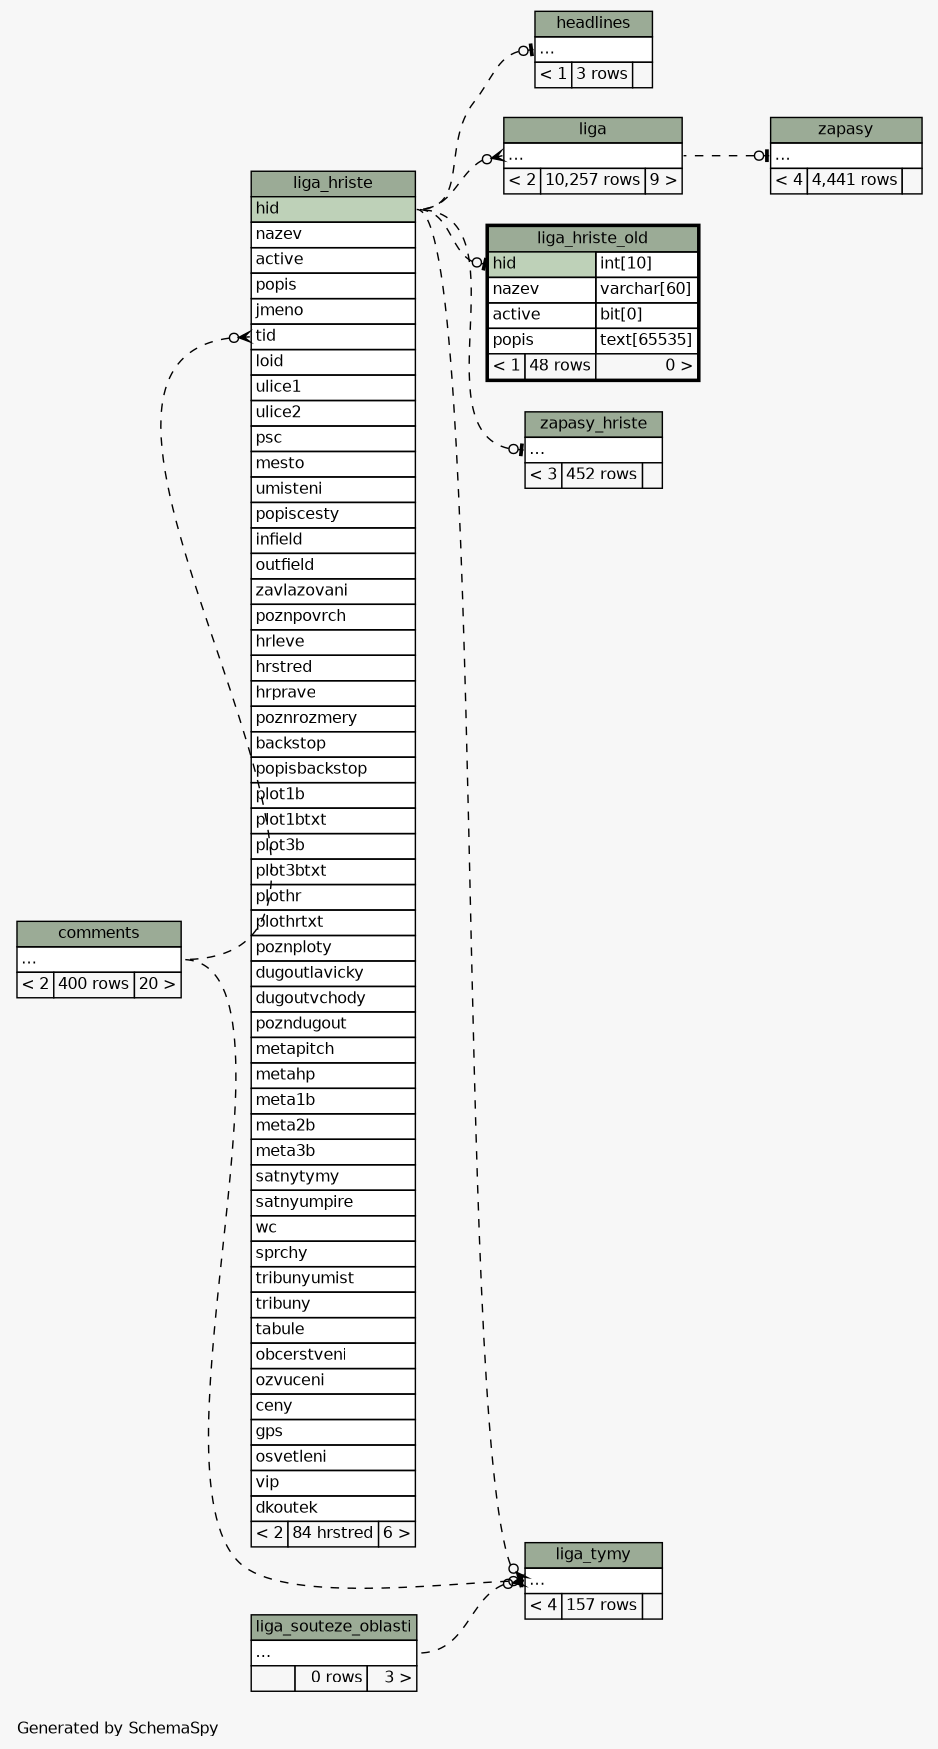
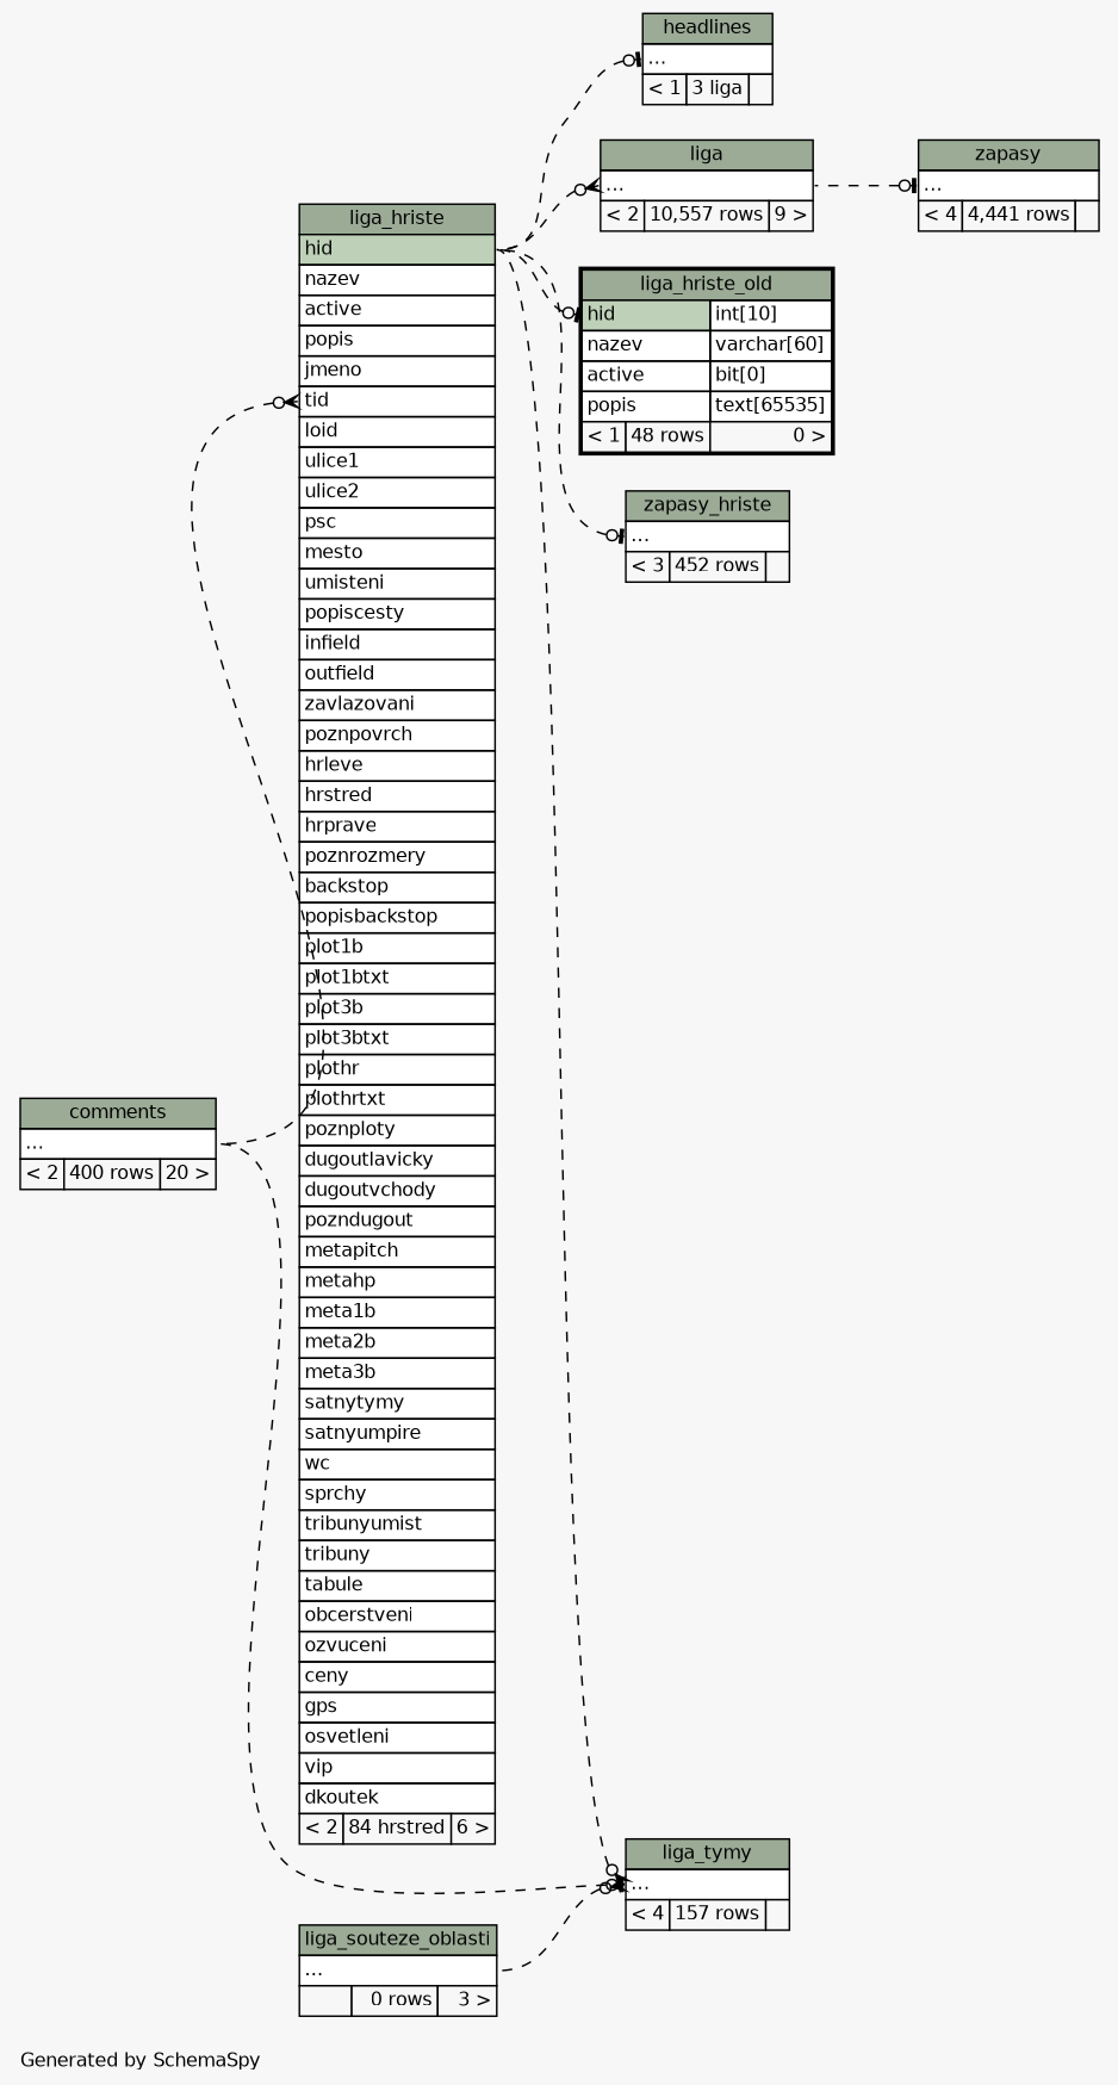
  digraph {
    bgcolor="#f7f7f7"
    fontname=Helvetica
    fontsize=11
    label="\nGenerated by SchemaSpy"
    labeljust=l
    nodesep=0.18
    rankdir=RL
    ranksep=0.46
    node [fontname=Helvetica fontsize=11 shape=plaintext]
    edge [arrowhead=none arrowsize=0.8 arrowtail=teeodot dir=back headport="hid:e" style=dashed tailport="elipses:w"]
-   n1 [label=<     <TABLE BORDER="0" CELLBORDER="1" CELLSPACING="0" BGCOLOR="#ffffff">       <TR><TD COLSPAN="3" BGCOLOR="#9bab96" ALIGN="CENTER">headlines</TD></TR>       <TR><TD PORT="elipses" COLSPAN="3" ALIGN="LEFT">...</TD></TR>       <TR><TD ALIGN="LEFT" BGCOLOR="#f7f7f7">&lt; 1</TD><TD ALIGN="RIGHT" BGCOLOR="#f7f7f7">3 rows</TD><TD ALIGN="RIGHT" BGCOLOR="#f7f7f7">  </TD></TR>     </TABLE>>]
+   n1 [label=<     <TABLE BORDER="0" CELLBORDER="1" CELLSPACING="0" BGCOLOR="#ffffff">       <TR><TD COLSPAN="3" BGCOLOR="#9bab96" ALIGN="CENTER">headlines</TD></TR>       <TR><TD PORT="elipses" COLSPAN="3" ALIGN="LEFT">...</TD></TR>       <TR><TD ALIGN="LEFT" BGCOLOR="#f7f7f7">&lt; 1</TD><TD ALIGN="RIGHT" BGCOLOR="#f7f7f7">3 liga</TD><TD ALIGN="RIGHT" BGCOLOR="#f7f7f7">  </TD></TR>     </TABLE>>]
    n2 [label=<     <TABLE BORDER="0" CELLBORDER="1" CELLSPACING="0" BGCOLOR="#ffffff">       <TR><TD COLSPAN="3" BGCOLOR="#9bab96" ALIGN="CENTER">liga_hriste</TD></TR>       <TR><TD PORT="hid" COLSPAN="3" BGCOLOR="#bed1b8" ALIGN="LEFT">hid</TD></TR>       <TR><TD PORT="nazev" COLSPAN="3" ALIGN="LEFT">nazev</TD></TR>       <TR><TD PORT="active" COLSPAN="3" ALIGN="LEFT">active</TD></TR>       <TR><TD PORT="popis" COLSPAN="3" ALIGN="LEFT">popis</TD></TR>       <TR><TD PORT="jmeno" COLSPAN="3" ALIGN="LEFT">jmeno</TD></TR>       <TR><TD PORT="tid" COLSPAN="3" ALIGN="LEFT">tid</TD></TR>       <TR><TD PORT="loid" COLSPAN="3" ALIGN="LEFT">loid</TD></TR>       <TR><TD PORT="ulice1" COLSPAN="3" ALIGN="LEFT">ulice1</TD></TR>       <TR><TD PORT="ulice2" COLSPAN="3" ALIGN="LEFT">ulice2</TD></TR>       <TR><TD PORT="psc" COLSPAN="3" ALIGN="LEFT">psc</TD></TR>       <TR><TD PORT="mesto" COLSPAN="3" ALIGN="LEFT">mesto</TD></TR>       <TR><TD PORT="umisteni" COLSPAN="3" ALIGN="LEFT">umisteni</TD></TR>       <TR><TD PORT="popiscesty" COLSPAN="3" ALIGN="LEFT">popiscesty</TD></TR>       <TR><TD PORT="infield" COLSPAN="3" ALIGN="LEFT">infield</TD></TR>       <TR><TD PORT="outfield" COLSPAN="3" ALIGN="LEFT">outfield</TD></TR>       <TR><TD PORT="zavlazovani" COLSPAN="3" ALIGN="LEFT">zavlazovani</TD></TR>       <TR><TD PORT="poznpovrch" COLSPAN="3" ALIGN="LEFT">poznpovrch</TD></TR>       <TR><TD PORT="hrleve" COLSPAN="3" ALIGN="LEFT">hrleve</TD></TR>       <TR><TD PORT="hrstred" COLSPAN="3" ALIGN="LEFT">hrstred</TD></TR>       <TR><TD PORT="hrprave" COLSPAN="3" ALIGN="LEFT">hrprave</TD></TR>       <TR><TD PORT="poznrozmery" COLSPAN="3" ALIGN="LEFT">poznrozmery</TD></TR>       <TR><TD PORT="backstop" COLSPAN="3" ALIGN="LEFT">backstop</TD></TR>       <TR><TD PORT="popisbackstop" COLSPAN="3" ALIGN="LEFT">popisbackstop</TD></TR>       <TR><TD PORT="plot1b" COLSPAN="3" ALIGN="LEFT">plot1b</TD></TR>       <TR><TD PORT="plot1btxt" COLSPAN="3" ALIGN="LEFT">plot1btxt</TD></TR>       <TR><TD PORT="plot3b" COLSPAN="3" ALIGN="LEFT">plot3b</TD></TR>       <TR><TD PORT="plot3btxt" COLSPAN="3" ALIGN="LEFT">plot3btxt</TD></TR>       <TR><TD PORT="plothr" COLSPAN="3" ALIGN="LEFT">plothr</TD></TR>       <TR><TD PORT="plothrtxt" COLSPAN="3" ALIGN="LEFT">plothrtxt</TD></TR>       <TR><TD PORT="poznploty" COLSPAN="3" ALIGN="LEFT">poznploty</TD></TR>       <TR><TD PORT="dugoutlavicky" COLSPAN="3" ALIGN="LEFT">dugoutlavicky</TD></TR>       <TR><TD PORT="dugoutvchody" COLSPAN="3" ALIGN="LEFT">dugoutvchody</TD></TR>       <TR><TD PORT="pozndugout" COLSPAN="3" ALIGN="LEFT">pozndugout</TD></TR>       <TR><TD PORT="metapitch" COLSPAN="3" ALIGN="LEFT">metapitch</TD></TR>       <TR><TD PORT="metahp" COLSPAN="3" ALIGN="LEFT">metahp</TD></TR>       <TR><TD PORT="meta1b" COLSPAN="3" ALIGN="LEFT">meta1b</TD></TR>       <TR><TD PORT="meta2b" COLSPAN="3" ALIGN="LEFT">meta2b</TD></TR>       <TR><TD PORT="meta3b" COLSPAN="3" ALIGN="LEFT">meta3b</TD></TR>       <TR><TD PORT="satnytymy" COLSPAN="3" ALIGN="LEFT">satnytymy</TD></TR>       <TR><TD PORT="satnyumpire" COLSPAN="3" ALIGN="LEFT">satnyumpire</TD></TR>       <TR><TD PORT="wc" COLSPAN="3" ALIGN="LEFT">wc</TD></TR>       <TR><TD PORT="sprchy" COLSPAN="3" ALIGN="LEFT">sprchy</TD></TR>       <TR><TD PORT="tribunyumist" COLSPAN="3" ALIGN="LEFT">tribunyumist</TD></TR>       <TR><TD PORT="tribuny" COLSPAN="3" ALIGN="LEFT">tribuny</TD></TR>       <TR><TD PORT="tabule" COLSPAN="3" ALIGN="LEFT">tabule</TD></TR>       <TR><TD PORT="obcerstveni" COLSPAN="3" ALIGN="LEFT">obcerstveni</TD></TR>       <TR><TD PORT="ozvuceni" COLSPAN="3" ALIGN="LEFT">ozvuceni</TD></TR>       <TR><TD PORT="ceny" COLSPAN="3" ALIGN="LEFT">ceny</TD></TR>       <TR><TD PORT="gps" COLSPAN="3" ALIGN="LEFT">gps</TD></TR>       <TR><TD PORT="osvetleni" COLSPAN="3" ALIGN="LEFT">osvetleni</TD></TR>       <TR><TD PORT="vip" COLSPAN="3" ALIGN="LEFT">vip</TD></TR>       <TR><TD PORT="dkoutek" COLSPAN="3" ALIGN="LEFT">dkoutek</TD></TR>       <TR><TD ALIGN="LEFT" BGCOLOR="#f7f7f7">&lt; 2</TD><TD ALIGN="RIGHT" BGCOLOR="#f7f7f7">84 hrstred</TD><TD ALIGN="RIGHT" BGCOLOR="#f7f7f7">6 &gt;</TD></TR>     </TABLE>>]
    n3 [label=<     <TABLE BORDER="0" CELLBORDER="1" CELLSPACING="0" BGCOLOR="#ffffff">       <TR><TD COLSPAN="3" BGCOLOR="#9bab96" ALIGN="CENTER">comments</TD></TR>       <TR><TD PORT="elipses" COLSPAN="3" ALIGN="LEFT">...</TD></TR>       <TR><TD ALIGN="LEFT" BGCOLOR="#f7f7f7">&lt; 2</TD><TD ALIGN="RIGHT" BGCOLOR="#f7f7f7">400 rows</TD><TD ALIGN="RIGHT" BGCOLOR="#f7f7f7">20 &gt;</TD></TR>     </TABLE>>]
    n4 [label=<     <TABLE BORDER="0" CELLBORDER="1" CELLSPACING="0" BGCOLOR="#ffffff">       <TR><TD COLSPAN="3" BGCOLOR="#9bab96" ALIGN="CENTER">liga_souteze_oblasti</TD></TR>       <TR><TD PORT="elipses" COLSPAN="3" ALIGN="LEFT">...</TD></TR>       <TR><TD ALIGN="LEFT" BGCOLOR="#f7f7f7">  </TD><TD ALIGN="RIGHT" BGCOLOR="#f7f7f7">0 rows</TD><TD ALIGN="RIGHT" BGCOLOR="#f7f7f7">3 &gt;</TD></TR>     </TABLE>>]
-   n5 [label=<     <TABLE BORDER="0" CELLBORDER="1" CELLSPACING="0" BGCOLOR="#ffffff">       <TR><TD COLSPAN="3" BGCOLOR="#9bab96" ALIGN="CENTER">liga</TD></TR>       <TR><TD PORT="elipses" COLSPAN="3" ALIGN="LEFT">...</TD></TR>       <TR><TD ALIGN="LEFT" BGCOLOR="#f7f7f7">&lt; 2</TD><TD ALIGN="RIGHT" BGCOLOR="#f7f7f7">10,257 rows</TD><TD ALIGN="RIGHT" BGCOLOR="#f7f7f7">9 &gt;</TD></TR>     </TABLE>>]
+   n5 [label=<     <TABLE BORDER="0" CELLBORDER="1" CELLSPACING="0" BGCOLOR="#ffffff">       <TR><TD COLSPAN="3" BGCOLOR="#9bab96" ALIGN="CENTER">liga</TD></TR>       <TR><TD PORT="elipses" COLSPAN="3" ALIGN="LEFT">...</TD></TR>       <TR><TD ALIGN="LEFT" BGCOLOR="#f7f7f7">&lt; 2</TD><TD ALIGN="RIGHT" BGCOLOR="#f7f7f7">10,557 rows</TD><TD ALIGN="RIGHT" BGCOLOR="#f7f7f7">9 &gt;</TD></TR>     </TABLE>>]
    n6 [label=<     <TABLE BORDER="2" CELLBORDER="1" CELLSPACING="0" BGCOLOR="#ffffff">       <TR><TD COLSPAN="3" BGCOLOR="#9bab96" ALIGN="CENTER">liga_hriste_old</TD></TR>       <TR><TD PORT="hid" COLSPAN="2" BGCOLOR="#bed1b8" ALIGN="LEFT">hid</TD><TD PORT="hid.type" ALIGN="LEFT">int[10]</TD></TR>       <TR><TD PORT="nazev" COLSPAN="2" ALIGN="LEFT">nazev</TD><TD PORT="nazev.type" ALIGN="LEFT">varchar[60]</TD></TR>       <TR><TD PORT="active" COLSPAN="2" ALIGN="LEFT">active</TD><TD PORT="active.type" ALIGN="LEFT">bit[0]</TD></TR>       <TR><TD PORT="popis" COLSPAN="2" ALIGN="LEFT">popis</TD><TD PORT="popis.type" ALIGN="LEFT">text[65535]</TD></TR>       <TR><TD ALIGN="LEFT" BGCOLOR="#f7f7f7">&lt; 1</TD><TD ALIGN="RIGHT" BGCOLOR="#f7f7f7">48 rows</TD><TD ALIGN="RIGHT" BGCOLOR="#f7f7f7">0 &gt;</TD></TR>     </TABLE>>]
    n7 [label=<     <TABLE BORDER="0" CELLBORDER="1" CELLSPACING="0" BGCOLOR="#ffffff">       <TR><TD COLSPAN="3" BGCOLOR="#9bab96" ALIGN="CENTER">liga_tymy</TD></TR>       <TR><TD PORT="elipses" COLSPAN="3" ALIGN="LEFT">...</TD></TR>       <TR><TD ALIGN="LEFT" BGCOLOR="#f7f7f7">&lt; 4</TD><TD ALIGN="RIGHT" BGCOLOR="#f7f7f7">157 rows</TD><TD ALIGN="RIGHT" BGCOLOR="#f7f7f7">  </TD></TR>     </TABLE>>]
    n8 [label=<     <TABLE BORDER="0" CELLBORDER="1" CELLSPACING="0" BGCOLOR="#ffffff">       <TR><TD COLSPAN="3" BGCOLOR="#9bab96" ALIGN="CENTER">zapasy</TD></TR>       <TR><TD PORT="elipses" COLSPAN="3" ALIGN="LEFT">...</TD></TR>       <TR><TD ALIGN="LEFT" BGCOLOR="#f7f7f7">&lt; 4</TD><TD ALIGN="RIGHT" BGCOLOR="#f7f7f7">4,441 rows</TD><TD ALIGN="RIGHT" BGCOLOR="#f7f7f7">  </TD></TR>     </TABLE>>]
    n9 [label=<     <TABLE BORDER="0" CELLBORDER="1" CELLSPACING="0" BGCOLOR="#ffffff">       <TR><TD COLSPAN="3" BGCOLOR="#9bab96" ALIGN="CENTER">zapasy_hriste</TD></TR>       <TR><TD PORT="elipses" COLSPAN="3" ALIGN="LEFT">...</TD></TR>       <TR><TD ALIGN="LEFT" BGCOLOR="#f7f7f7">&lt; 3</TD><TD ALIGN="RIGHT" BGCOLOR="#f7f7f7">452 rows</TD><TD ALIGN="RIGHT" BGCOLOR="#f7f7f7">  </TD></TR>     </TABLE>>]
    n1 -> n2
    n2 -> n3 [arrowtail=crowodot headport="elipses:e" tailport="tid:w"]
    n5 -> n2 [arrowtail=crowodot]
    n6 -> n2 [tailport="hid:w"]
    n7 -> n2 [arrowtail=crowodot]
    n7 -> n3 [headport="elipses:e"]
    n7 -> n4 [arrowtail=crowodot headport="elipses:e"]
    n8 -> n5 [headport="elipses:e"]
    n9 -> n2
  }
